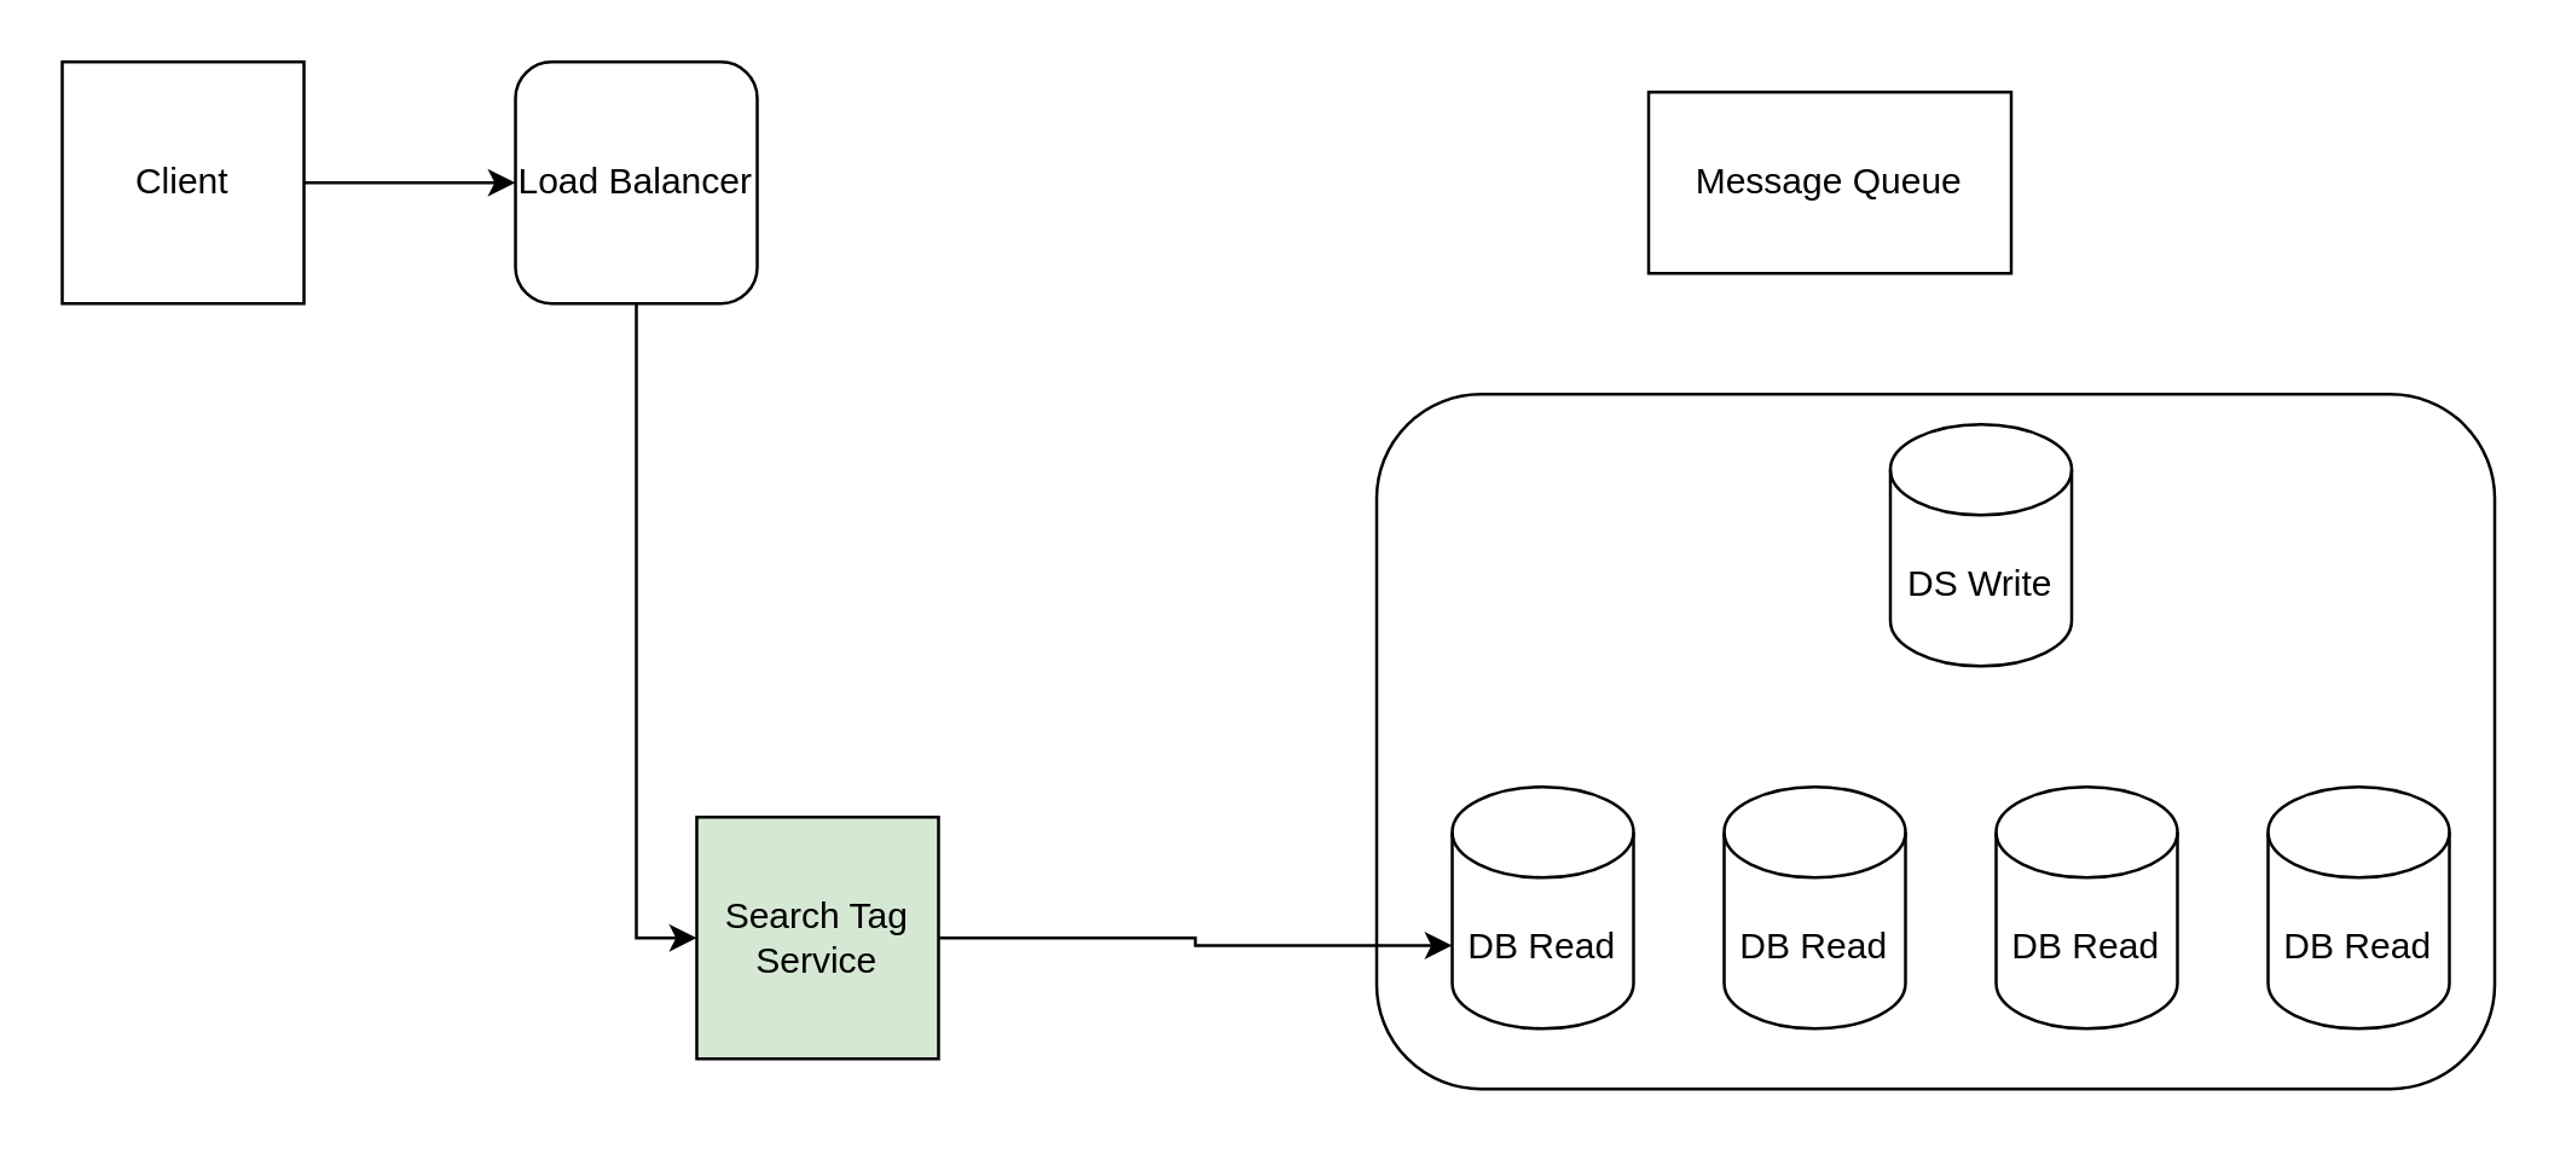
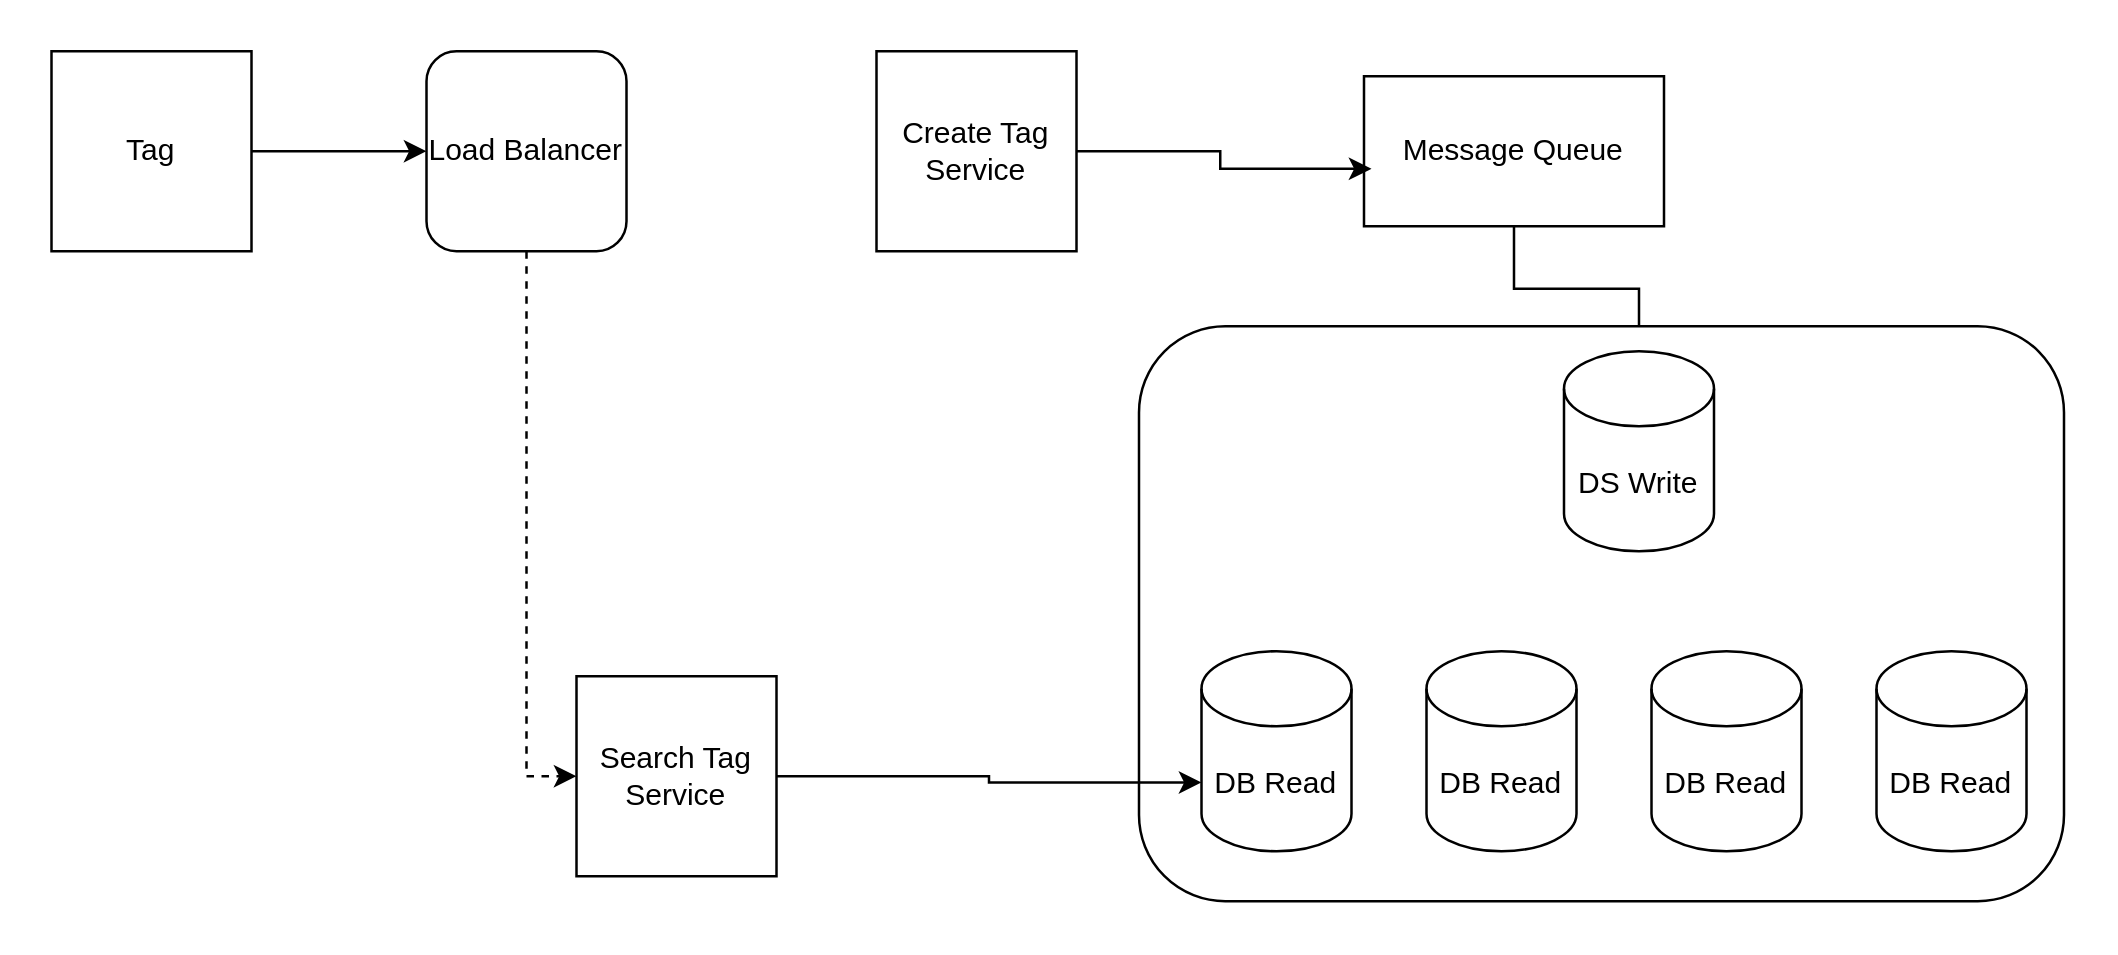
  <mxCell id="0" />
  <mxCell id="1" parent="0" />
  <mxCell id="2" style="edgeStyle=orthogonalEdgeStyle;rounded=0;orthogonalLoop=1;jettySize=auto;html=1;exitX=1;exitY=0.5;exitDx=0;exitDy=0;entryX=0;entryY=0.5;entryDx=0;entryDy=0;" edge="1" parent="1" source="3" target="5"><mxGeometry relative="1" as="geometry" /></mxCell>
- <mxCell id="3" value="Client" style="whiteSpace=wrap;html=1;aspect=fixed;" vertex="1" parent="1"><mxGeometry x="20" y="20" width="80" height="80" as="geometry" /></mxCell>
- <mxCell id="4" style="edgeStyle=orthogonalEdgeStyle;rounded=0;orthogonalLoop=1;jettySize=auto;html=1;exitX=0.5;exitY=1;exitDx=0;exitDy=0;entryX=0;entryY=0.5;entryDx=0;entryDy=0;" edge="1" parent="1" source="5" target="7"><mxGeometry relative="1" as="geometry" /></mxCell>
+ <mxCell id="3" value="Tag" style="whiteSpace=wrap;html=1;aspect=fixed;" vertex="1" parent="1"><mxGeometry x="20" y="20" width="80" height="80" as="geometry" /></mxCell>
+ <mxCell id="4" style="edgeStyle=orthogonalEdgeStyle;rounded=0;orthogonalLoop=1;jettySize=auto;html=1;exitX=0.5;exitY=1;exitDx=0;exitDy=0;entryX=0;entryY=0.5;entryDx=0;entryDy=0;dashed=1;" edge="1" parent="1" source="5" target="7"><mxGeometry relative="1" as="geometry" /></mxCell>
  <mxCell id="5" value="Load Balancer" style="whiteSpace=wrap;html=1;aspect=fixed;rounded=1;" vertex="1" parent="1"><mxGeometry x="170" y="20" width="80" height="80" as="geometry" /></mxCell>
- <mxCell id="7" value="Search Tag Service" style="whiteSpace=wrap;html=1;aspect=fixed;fillColor=#d5e8d4;" vertex="1" parent="1"><mxGeometry x="230" y="270" width="80" height="80" as="geometry" /></mxCell>
+ <mxCell id="6" value="Create Tag Service" style="whiteSpace=wrap;html=1;aspect=fixed;" vertex="1" parent="1"><mxGeometry x="350" y="20" width="80" height="80" as="geometry" /></mxCell>
+ <mxCell id="7" value="Search Tag Service" style="whiteSpace=wrap;html=1;aspect=fixed;" vertex="1" parent="1"><mxGeometry x="230" y="270" width="80" height="80" as="geometry" /></mxCell>
+ <mxCell id="8" style="edgeStyle=orthogonalEdgeStyle;rounded=0;orthogonalLoop=1;jettySize=auto;html=1;exitX=0.5;exitY=1;exitDx=0;exitDy=0;" edge="1" parent="1" source="9" target="16"><mxGeometry relative="1" as="geometry" /></mxCell>
  <mxCell id="9" value="Message Queue" style="rounded=0;whiteSpace=wrap;html=1;" vertex="1" parent="1"><mxGeometry x="545" y="30" width="120" height="60" as="geometry" /></mxCell>
+ <mxCell id="10" style="edgeStyle=orthogonalEdgeStyle;rounded=0;orthogonalLoop=1;jettySize=auto;html=1;exitX=1;exitY=0.5;exitDx=0;exitDy=0;entryX=0.025;entryY=0.617;entryDx=0;entryDy=0;entryPerimeter=0;" edge="1" parent="1" source="6" target="9"><mxGeometry relative="1" as="geometry" /></mxCell>
  <mxCell id="11" value="" style="rounded=1;whiteSpace=wrap;html=1;" vertex="1" parent="1"><mxGeometry x="455" y="130" width="370" height="230" as="geometry" /></mxCell>
  <mxCell id="12" value="DB Read" style="shape=cylinder3;whiteSpace=wrap;html=1;boundedLbl=1;backgroundOutline=1;size=15;" vertex="1" parent="1"><mxGeometry x="480" y="260" width="60" height="80" as="geometry" /></mxCell>
  <mxCell id="13" value="DB Read" style="shape=cylinder3;whiteSpace=wrap;html=1;boundedLbl=1;backgroundOutline=1;size=15;" vertex="1" parent="1"><mxGeometry x="570" y="260" width="60" height="80" as="geometry" /></mxCell>
  <mxCell id="14" value="DB Read" style="shape=cylinder3;whiteSpace=wrap;html=1;boundedLbl=1;backgroundOutline=1;size=15;" vertex="1" parent="1"><mxGeometry x="660" y="260" width="60" height="80" as="geometry" /></mxCell>
  <mxCell id="15" value="DB Read" style="shape=cylinder3;whiteSpace=wrap;html=1;boundedLbl=1;backgroundOutline=1;size=15;" vertex="1" parent="1"><mxGeometry x="750" y="260" width="60" height="80" as="geometry" /></mxCell>
  <mxCell id="16" value="DS Write" style="shape=cylinder3;whiteSpace=wrap;html=1;boundedLbl=1;backgroundOutline=1;size=15;" vertex="1" parent="1"><mxGeometry x="625" y="140" width="60" height="80" as="geometry" /></mxCell>
  <mxCell id="17" style="edgeStyle=orthogonalEdgeStyle;rounded=0;orthogonalLoop=1;jettySize=auto;html=1;exitX=1;exitY=0.5;exitDx=0;exitDy=0;entryX=0;entryY=0;entryDx=0;entryDy=52.5;entryPerimeter=0;" edge="1" parent="1" source="7" target="12"><mxGeometry relative="1" as="geometry" /></mxCell>
